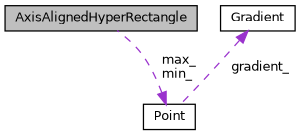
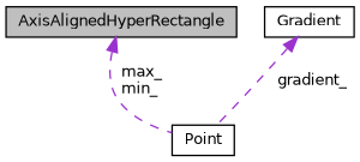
  digraph {
    node [color=black fillcolor=white fontname=Helvetica fontsize=10 shape=record style=filled]
    edge [color=darkorchid3 dir=back fontname=Helvetica fontsize=10 labelfontname=Helvetica labelfontsize=10 style=dashed]
    n1 [fillcolor=grey75 fontcolor=black height=0.2 label=AxisAlignedHyperRectangle width=0.4]
    n2 [height=0.2 label=Gradient width=0.4]
    n3 [height=0.2 label=Point width=0.4]
    n2 -> n3 [label=" gradient_"]
-   n3 -> n1 [label=" max_\nmin_"]
+   n1 -> n3 [label=" max_\nmin_"]
  }
